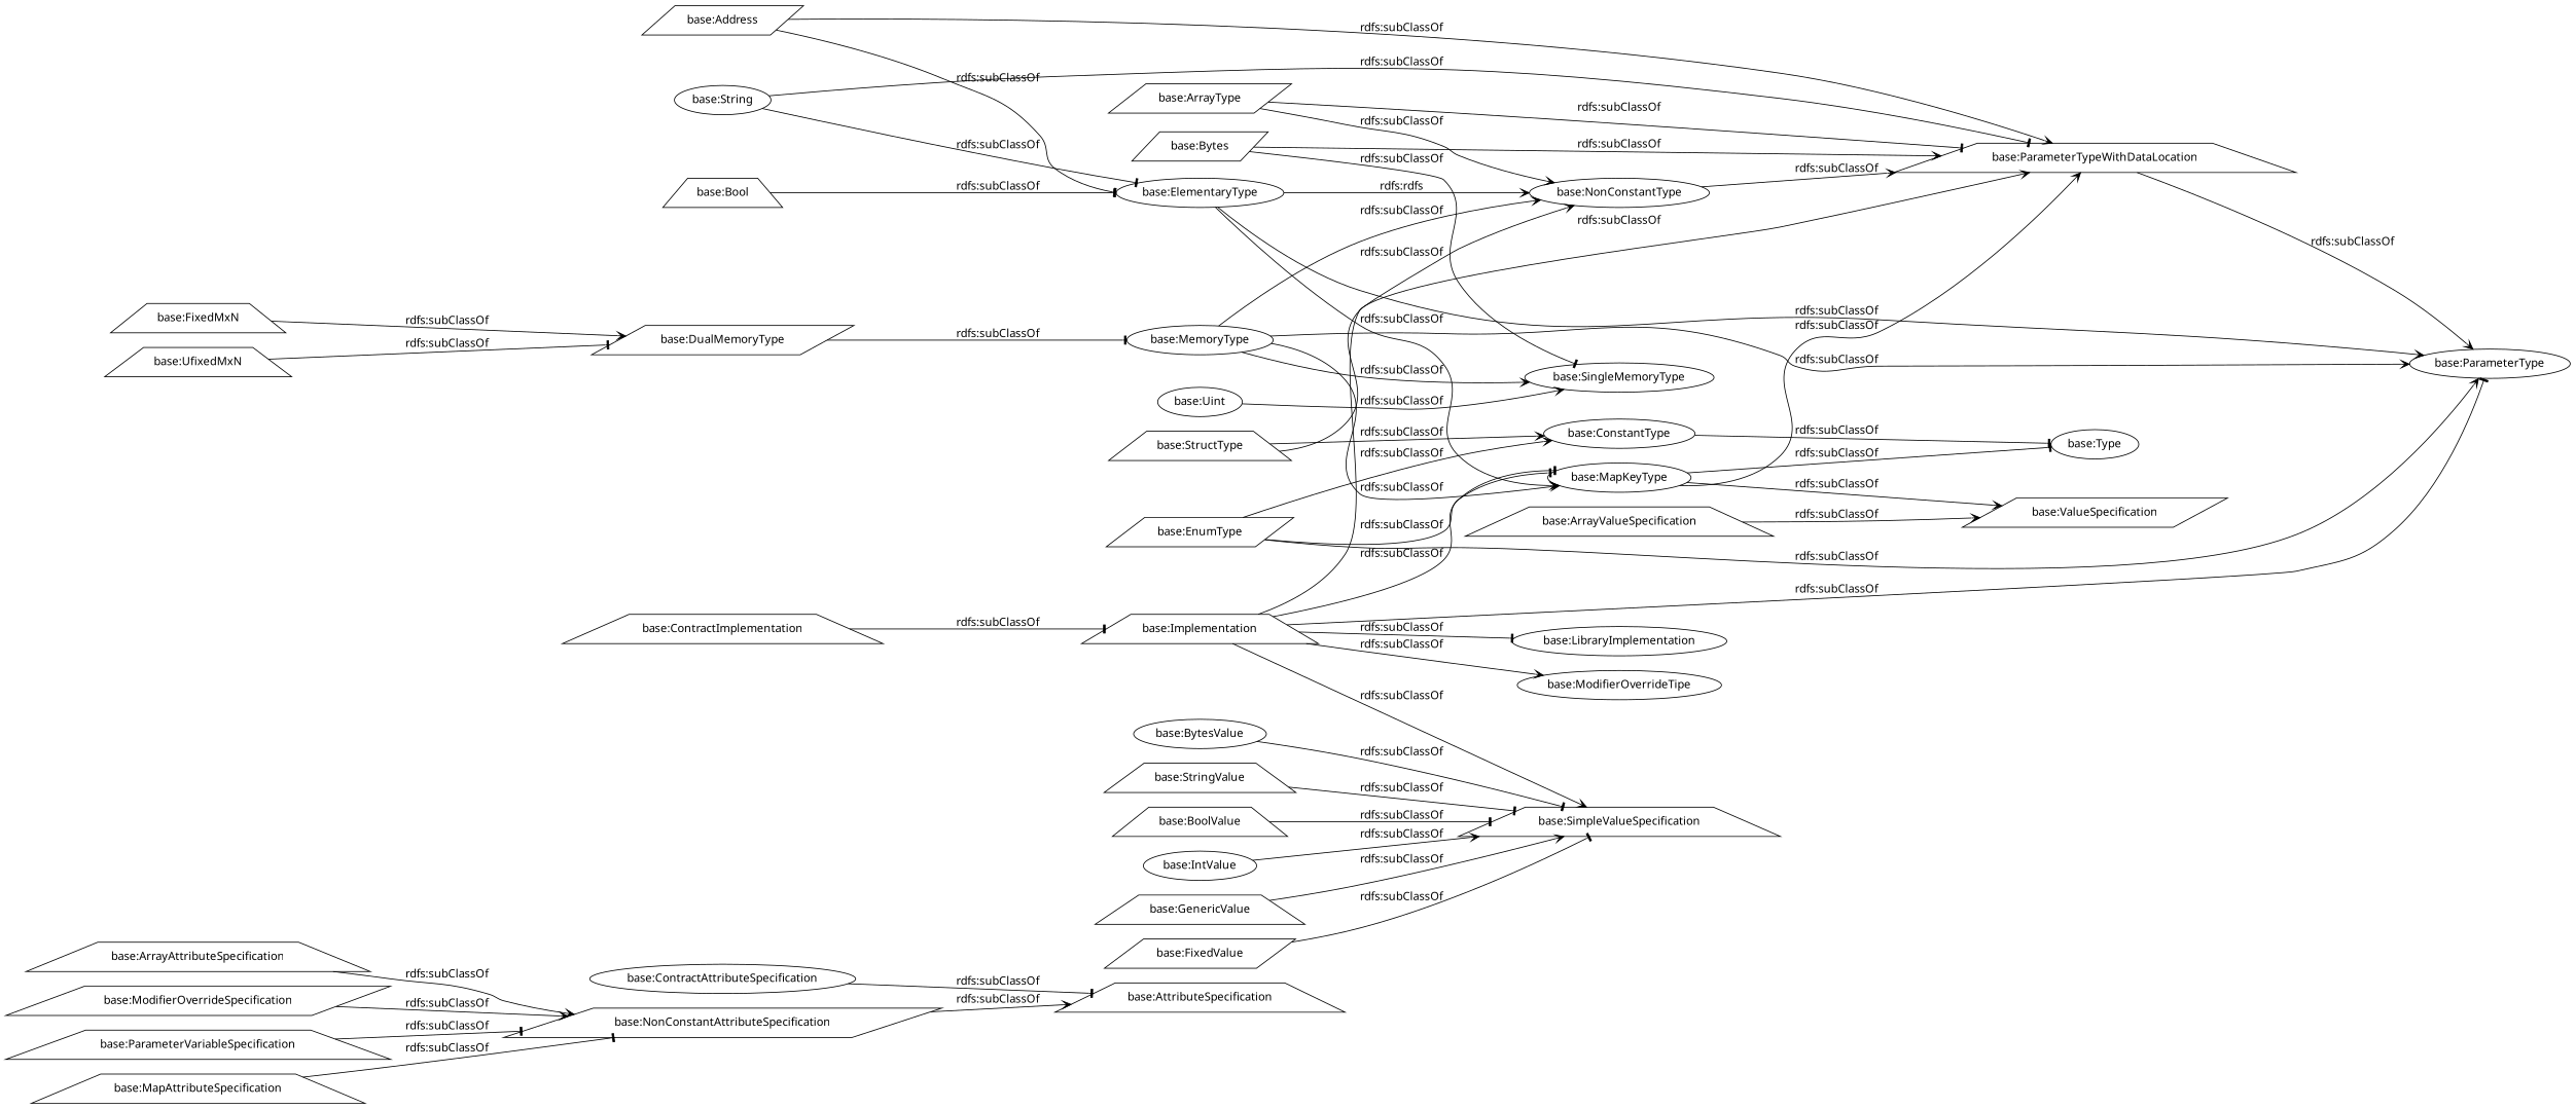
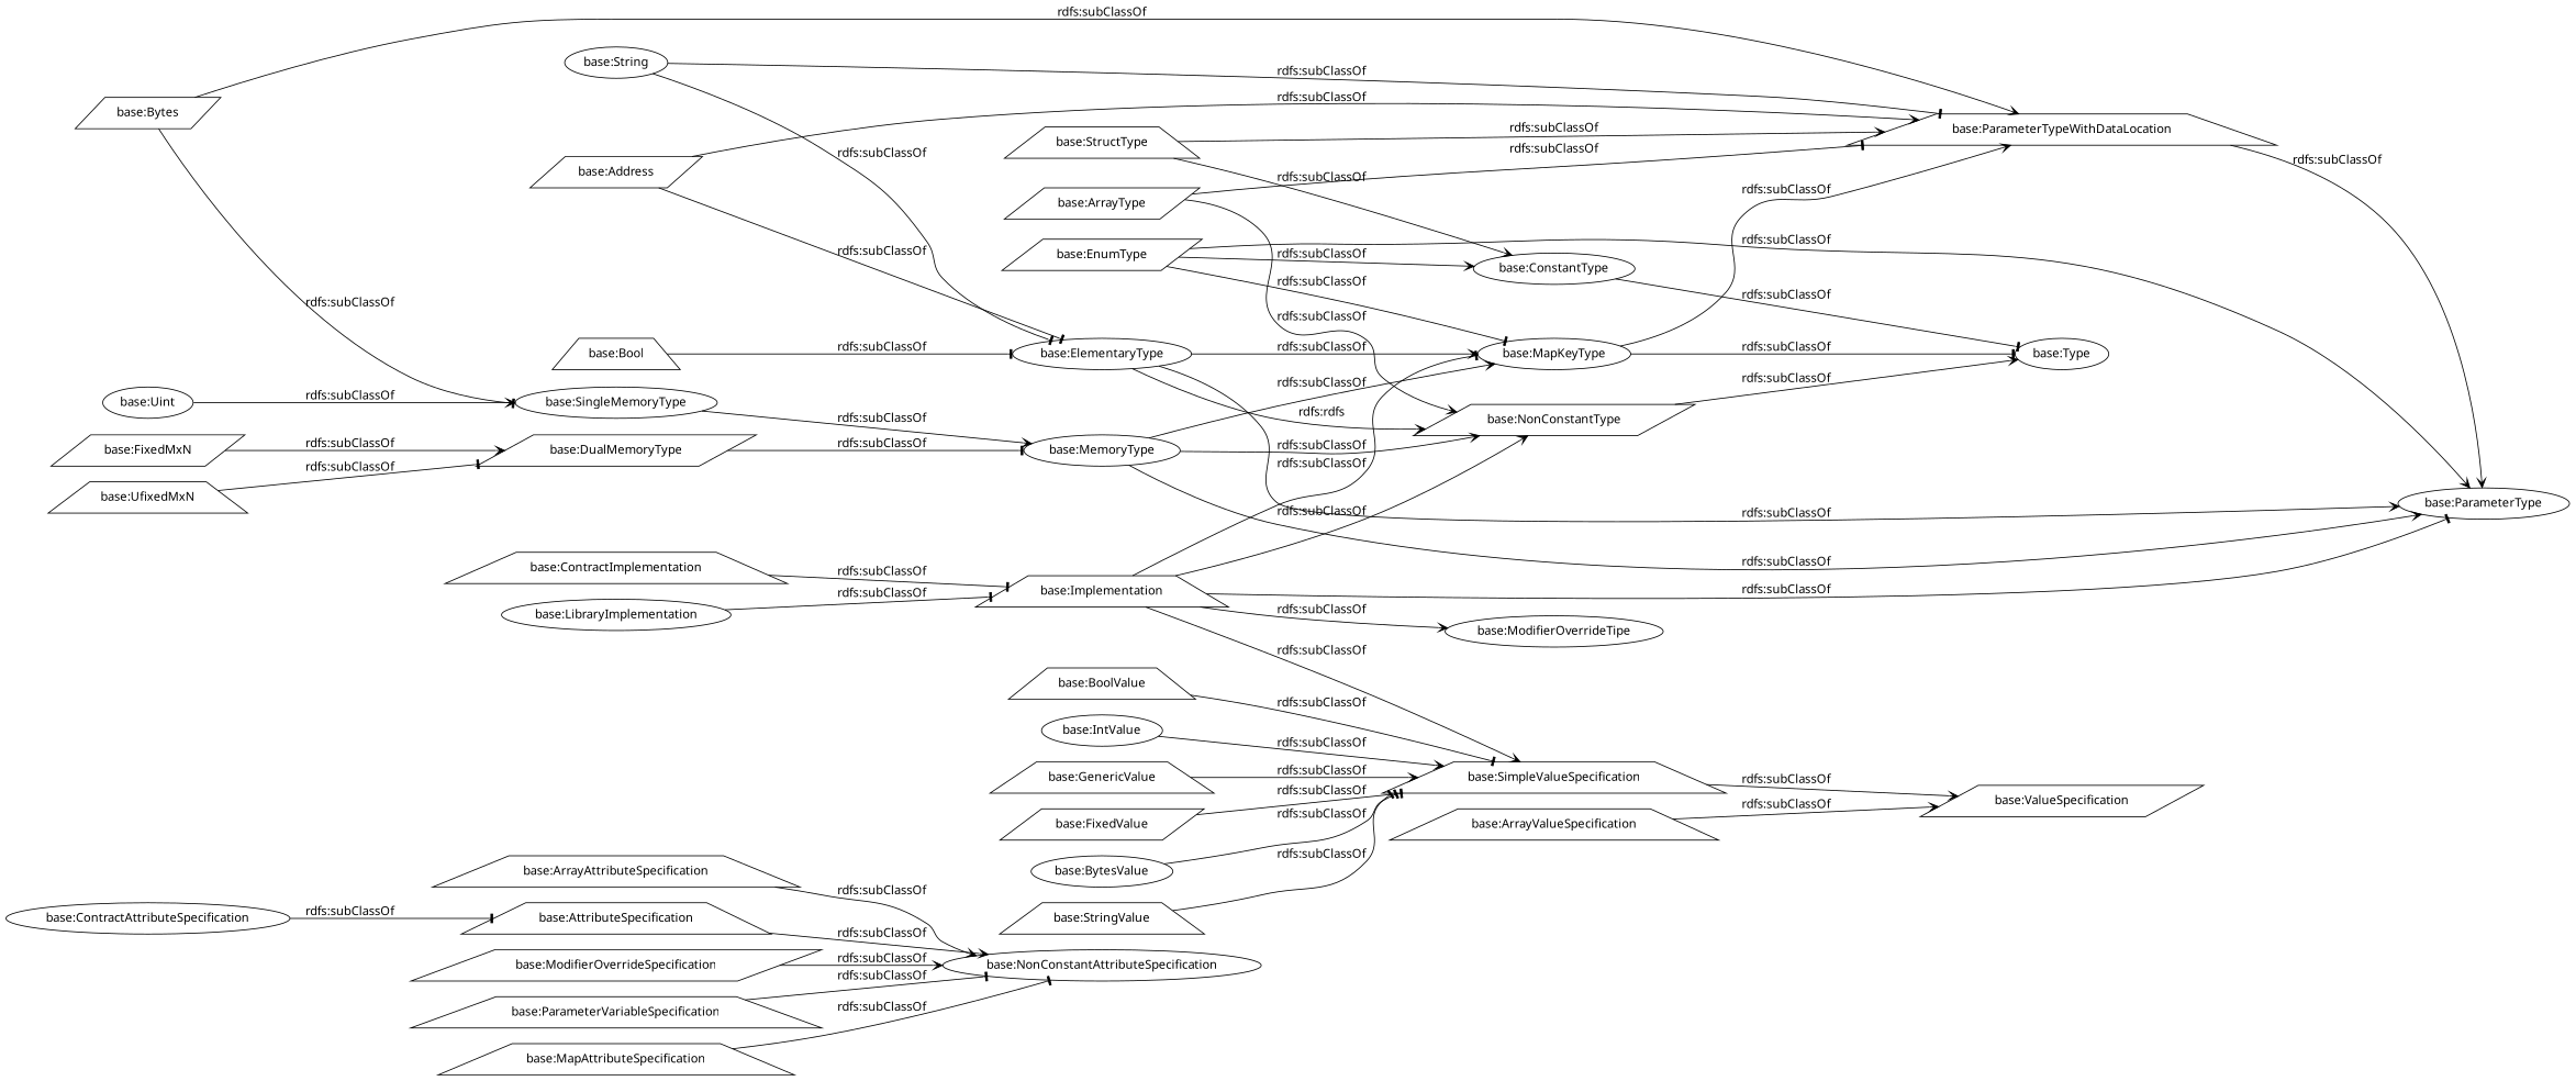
  digraph {
    fontname="Noto Sans"
    rankdir=LR
    node [color=black fontname="Noto Sans" shape=trapezium]
    edge [arrowhead=vee fontname="Noto Sans"]
-   "base:NonConstantAttributeSpecification" [shape=parallelogram]
+   "base:NonConstantAttributeSpecification" [shape=ellipse]
    "base:ArrayAttributeSpecification"
    "base:AttributeSpecification"
    "base:Address" [shape=parallelogram]
    "base:ParameterTypeWithDataLocation"
    "base:ElementaryType" [shape=ellipse]
    "base:ParameterType" [shape=ellipse]
-   "base:NonConstantType" [shape=ellipse]
+   "base:NonConstantType" [shape=parallelogram]
    "base:MapKeyType" [shape=ellipse]
    "base:Uint" [shape=ellipse]
    "base:SingleMemoryType" [shape=ellipse]
    "base:MemoryType" [shape=ellipse]
    "base:DualMemoryType" [shape=parallelogram]
    "base:BoolValue"
    "base:SimpleValueSpecification"
    "base:ValueSpecification" [shape=parallelogram]
    "base:IntValue" [shape=ellipse]
    "base:Type" [shape=ellipse]
    "base:String" [shape=ellipse]
    "base:GenericValue"
    "base:ConstantType" [shape=ellipse]
    "base:FixedValue" [shape=parallelogram]
-   "base:FixedMxN"
+   "base:FixedMxN" [shape=parallelogram]
    "base:Bool"
    "base:ContractAttributeSpecification" [shape=ellipse]
    "base:Implementation"
    "base:ModifierOverrideTipe" [shape=ellipse]
    "base:ArrayValueSpecification"
    "base:StructType"
    "base:ModifierOverrideSpecification" [shape=parallelogram]
    "base:ParameterVariableSpecification"
    "base:LibraryImplementation" [shape=ellipse]
    "base:BytesValue" [shape=ellipse]
    "base:MapAttributeSpecification"
    "base:StringValue"
    "base:ContractImplementation"
    "base:ArrayType" [shape=parallelogram]
    "base:UfixedMxN"
    "base:Bytes" [shape=parallelogram]
    "base:EnumType" [shape=parallelogram]
-   "base:NonConstantAttributeSpecification" -> "base:AttributeSpecification" [label="rdfs:subClassOf"]
+   "base:AttributeSpecification" -> "base:NonConstantAttributeSpecification" [label="rdfs:subClassOf"]
    "base:ArrayAttributeSpecification" -> "base:NonConstantAttributeSpecification" [label="rdfs:subClassOf"]
    "base:Address" -> "base:ParameterTypeWithDataLocation" [label="rdfs:subClassOf"]
    "base:Address" -> "base:ElementaryType" [arrowhead=tee label="rdfs:subClassOf"]
    "base:ParameterTypeWithDataLocation" -> "base:ParameterType" [label="rdfs:subClassOf"]
    "base:ElementaryType" -> "base:ParameterType" [label="rdfs:subClassOf"]
    "base:ElementaryType" -> "base:NonConstantType" [label="rdfs:rdfs"]
    "base:ElementaryType" -> "base:MapKeyType" [label="rdfs:subClassOf"]
-   "base:NonConstantType" -> "base:ParameterTypeWithDataLocation" [label="rdfs:subClassOf"]
+   "base:NonConstantType" -> "base:Type" [label="rdfs:subClassOf"]
    "base:MapKeyType" -> "base:ParameterTypeWithDataLocation" [label="rdfs:subClassOf"]
    "base:MapKeyType" -> "base:Type" [arrowhead=tee label="rdfs:subClassOf"]
    "base:Uint" -> "base:SingleMemoryType" [label="rdfs:subClassOf"]
-   "base:MemoryType" -> "base:SingleMemoryType" [label="rdfs:subClassOf"]
+   "base:SingleMemoryType" -> "base:MemoryType" [label="rdfs:subClassOf"]
    "base:MemoryType" -> "base:ParameterType" [label="rdfs:subClassOf"]
    "base:MemoryType" -> "base:NonConstantType" [label="rdfs:subClassOf"]
    "base:MemoryType" -> "base:MapKeyType" [label="rdfs:subClassOf"]
    "base:DualMemoryType" -> "base:MemoryType" [arrowhead=tee label="rdfs:subClassOf"]
    "base:BoolValue" -> "base:SimpleValueSpecification" [arrowhead=tee label="rdfs:subClassOf"]
-   "base:MapKeyType" -> "base:ValueSpecification" [label="rdfs:subClassOf"]
+   "base:SimpleValueSpecification" -> "base:ValueSpecification" [label="rdfs:subClassOf"]
    "base:IntValue" -> "base:SimpleValueSpecification" [label="rdfs:subClassOf"]
    "base:String" -> "base:ParameterTypeWithDataLocation" [arrowhead=tee label="rdfs:subClassOf"]
    "base:String" -> "base:ElementaryType" [arrowhead=tee label="rdfs:subClassOf"]
    "base:GenericValue" -> "base:SimpleValueSpecification" [label="rdfs:subClassOf"]
    "base:ConstantType" -> "base:Type" [arrowhead=tee label="rdfs:subClassOf"]
    "base:FixedValue" -> "base:SimpleValueSpecification" [arrowhead=tee label="rdfs:subClassOf"]
    "base:FixedMxN" -> "base:DualMemoryType" [label="rdfs:subClassOf"]
    "base:Bool" -> "base:ElementaryType" [arrowhead=tee label="rdfs:subClassOf"]
    "base:ContractAttributeSpecification" -> "base:AttributeSpecification" [arrowhead=tee label="rdfs:subClassOf"]
    "base:Implementation" -> "base:ParameterType" [arrowhead=tee label="rdfs:subClassOf"]
    "base:Implementation" -> "base:NonConstantType" [label="rdfs:subClassOf"]
    "base:Implementation" -> "base:MapKeyType" [arrowhead=tee label="rdfs:subClassOf"]
    "base:Implementation" -> "base:SimpleValueSpecification" [label="rdfs:subClassOf"]
    "base:Implementation" -> "base:ModifierOverrideTipe" [label="rdfs:subClassOf"]
    "base:ArrayValueSpecification" -> "base:ValueSpecification" [label="rdfs:subClassOf"]
    "base:StructType" -> "base:ParameterTypeWithDataLocation" [label="rdfs:subClassOf"]
    "base:StructType" -> "base:ConstantType" [label="rdfs:subClassOf"]
    "base:ModifierOverrideSpecification" -> "base:NonConstantAttributeSpecification" [label="rdfs:subClassOf"]
    "base:ParameterVariableSpecification" -> "base:NonConstantAttributeSpecification" [arrowhead=tee label="rdfs:subClassOf"]
-   "base:Implementation" -> "base:LibraryImplementation" [arrowhead=tee label="rdfs:subClassOf"]
+   "base:LibraryImplementation" -> "base:Implementation" [arrowhead=tee label="rdfs:subClassOf"]
    "base:BytesValue" -> "base:SimpleValueSpecification" [arrowhead=tee label="rdfs:subClassOf"]
    "base:MapAttributeSpecification" -> "base:NonConstantAttributeSpecification" [arrowhead=tee label="rdfs:subClassOf"]
    "base:StringValue" -> "base:SimpleValueSpecification" [arrowhead=tee label="rdfs:subClassOf"]
    "base:ContractImplementation" -> "base:Implementation" [arrowhead=tee label="rdfs:subClassOf"]
    "base:ArrayType" -> "base:ParameterTypeWithDataLocation" [arrowhead=tee label="rdfs:subClassOf"]
    "base:ArrayType" -> "base:NonConstantType" [label="rdfs:subClassOf"]
    "base:UfixedMxN" -> "base:DualMemoryType" [arrowhead=tee label="rdfs:subClassOf"]
    "base:Bytes" -> "base:ParameterTypeWithDataLocation" [label="rdfs:subClassOf"]
    "base:Bytes" -> "base:SingleMemoryType" [arrowhead=tee label="rdfs:subClassOf"]
    "base:EnumType" -> "base:ParameterType" [label="rdfs:subClassOf"]
    "base:EnumType" -> "base:MapKeyType" [arrowhead=tee label="rdfs:subClassOf"]
    "base:EnumType" -> "base:ConstantType" [label="rdfs:subClassOf"]
  }
